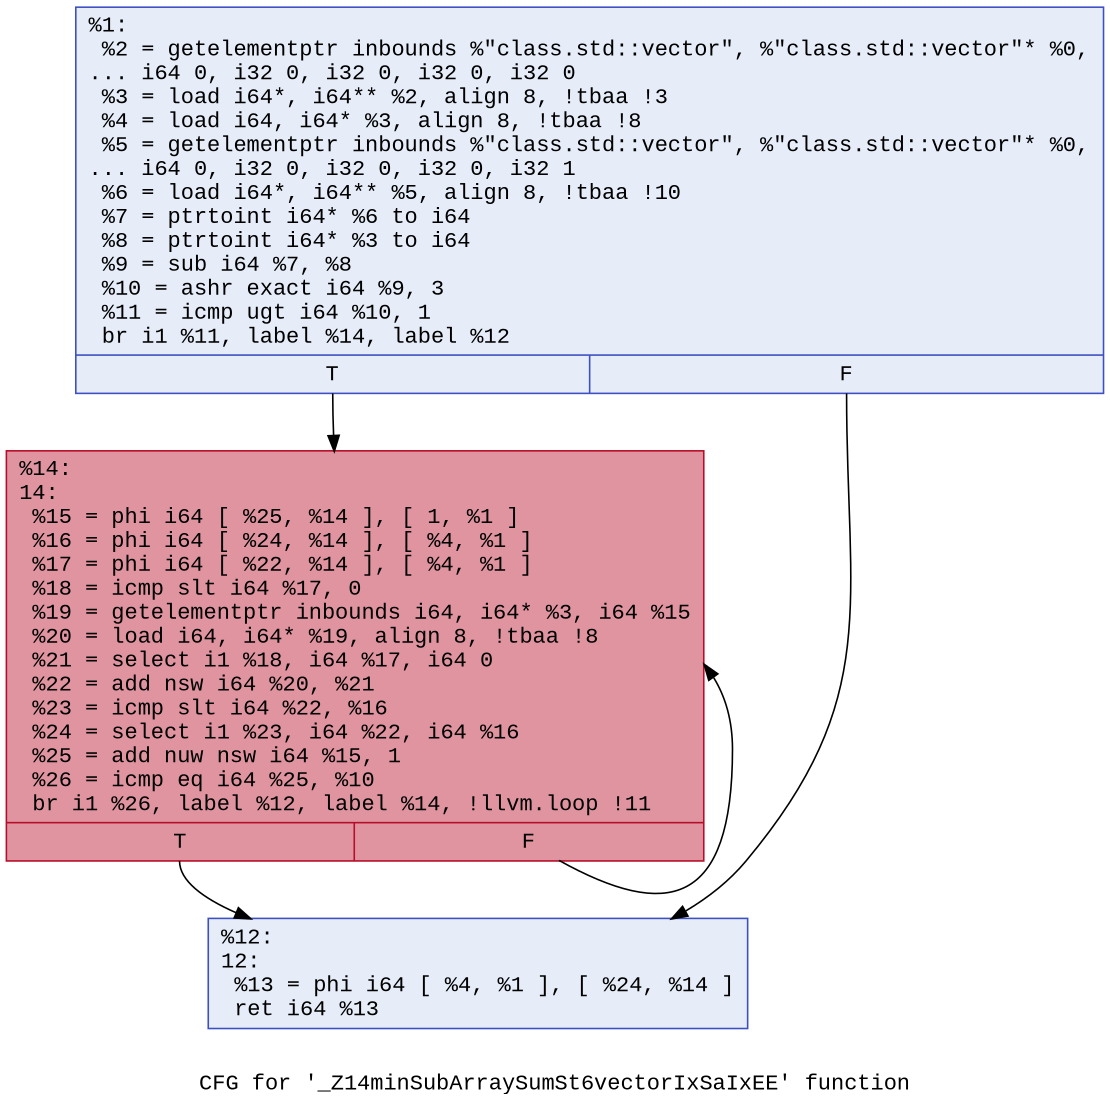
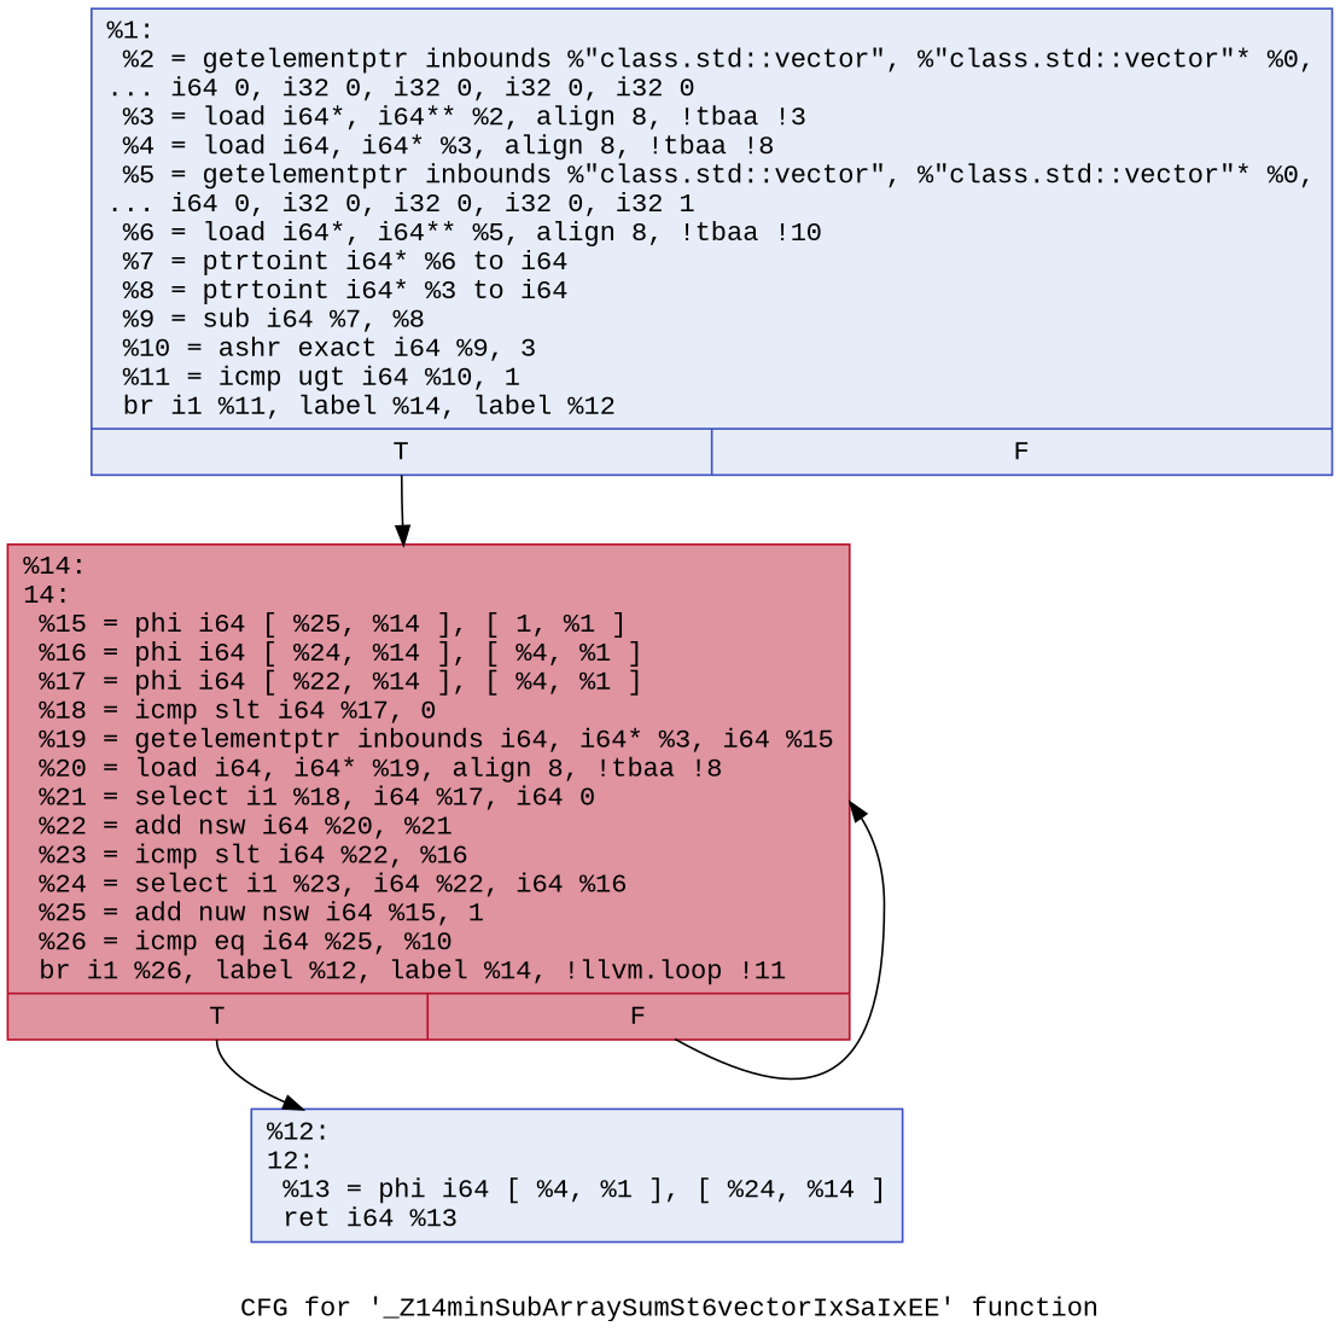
  digraph {
    label="CFG for '_Z14minSubArraySumSt6vectorIxSaIxEE' function"
    fontname="Liberation Mono"
    node [color="#3d50c3ff" fillcolor="#c7d7f070" shape=record style=filled fontname="Liberation Mono"]
    edge [tailport=s0 fontname="Liberation Mono"]
    n1 [label="{%1:\l  %2 = getelementptr inbounds %\"class.std::vector\", %\"class.std::vector\"* %0,\l... i64 0, i32 0, i32 0, i32 0, i32 0\l  %3 = load i64*, i64** %2, align 8, !tbaa !3\l  %4 = load i64, i64* %3, align 8, !tbaa !8\l  %5 = getelementptr inbounds %\"class.std::vector\", %\"class.std::vector\"* %0,\l... i64 0, i32 0, i32 0, i32 0, i32 1\l  %6 = load i64*, i64** %5, align 8, !tbaa !10\l  %7 = ptrtoint i64* %6 to i64\l  %8 = ptrtoint i64* %3 to i64\l  %9 = sub i64 %7, %8\l  %10 = ashr exact i64 %9, 3\l  %11 = icmp ugt i64 %10, 1\l  br i1 %11, label %14, label %12\l|{<s0>T|<s1>F}}"]
    n2 [color="#b70d28ff" fillcolor="#b70d2870" label="{%14:\l14:                                               \l  %15 = phi i64 [ %25, %14 ], [ 1, %1 ]\l  %16 = phi i64 [ %24, %14 ], [ %4, %1 ]\l  %17 = phi i64 [ %22, %14 ], [ %4, %1 ]\l  %18 = icmp slt i64 %17, 0\l  %19 = getelementptr inbounds i64, i64* %3, i64 %15\l  %20 = load i64, i64* %19, align 8, !tbaa !8\l  %21 = select i1 %18, i64 %17, i64 0\l  %22 = add nsw i64 %20, %21\l  %23 = icmp slt i64 %22, %16\l  %24 = select i1 %23, i64 %22, i64 %16\l  %25 = add nuw nsw i64 %15, 1\l  %26 = icmp eq i64 %25, %10\l  br i1 %26, label %12, label %14, !llvm.loop !11\l|{<s0>T|<s1>F}}"]
    n3 [label="{%12:\l12:                                               \l  %13 = phi i64 [ %4, %1 ], [ %24, %14 ]\l  ret i64 %13\l}"]
    n1 -> n2
-   n1 -> n3 [tailport=s1]
    n2 -> n2 [tailport=s1]
    n2 -> n3
  }
